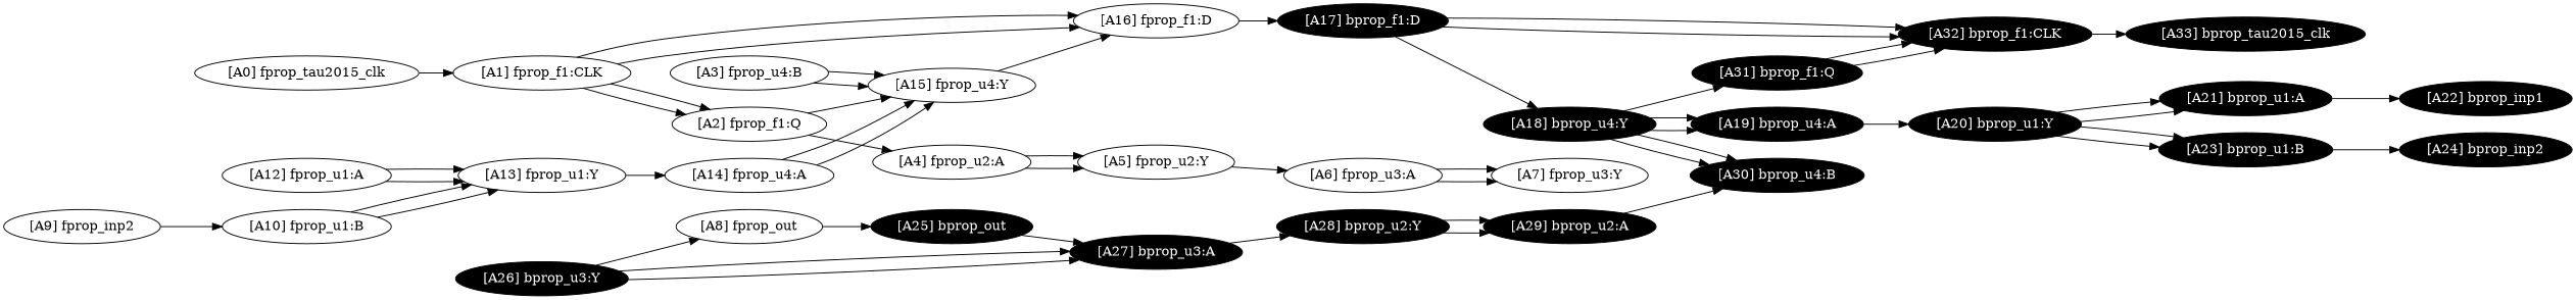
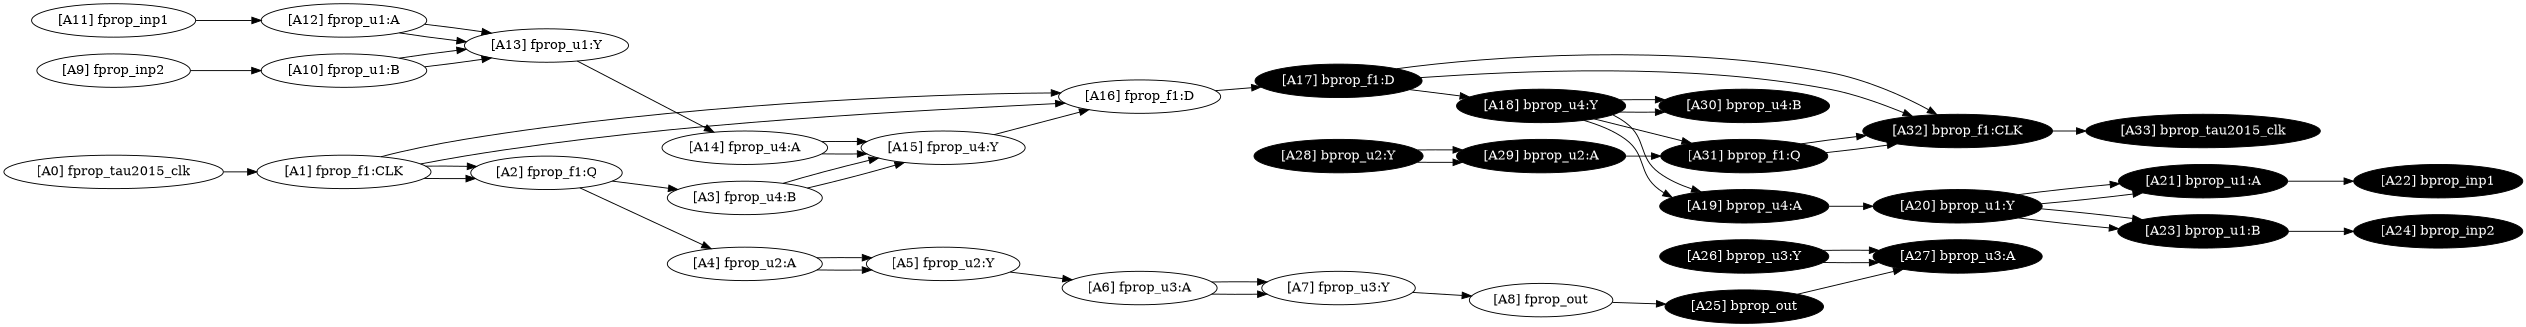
  digraph {
    rankdir=LR
    "[A33] bprop_tau2015_clk" [fillcolor=black fontcolor=white style=filled]
    "[A32] bprop_f1:CLK" [fillcolor=black fontcolor=white style=filled]
    "[A31] bprop_f1:Q" [fillcolor=black fontcolor=white style=filled]
    "[A30] bprop_u4:B" [fillcolor=black fontcolor=white style=filled]
    "[A29] bprop_u2:A" [fillcolor=black fontcolor=white style=filled]
    "[A28] bprop_u2:Y" [fillcolor=black fontcolor=white style=filled]
    "[A27] bprop_u3:A" [fillcolor=black fontcolor=white style=filled]
    "[A26] bprop_u3:Y" [fillcolor=black fontcolor=white style=filled]
    "[A25] bprop_out" [fillcolor=black fontcolor=white style=filled]
    "[A24] bprop_inp2" [fillcolor=black fontcolor=white style=filled]
    "[A23] bprop_u1:B" [fillcolor=black fontcolor=white style=filled]
    "[A22] bprop_inp1" [fillcolor=black fontcolor=white style=filled]
    "[A21] bprop_u1:A" [fillcolor=black fontcolor=white style=filled]
    "[A20] bprop_u1:Y" [fillcolor=black fontcolor=white style=filled]
    "[A19] bprop_u4:A" [fillcolor=black fontcolor=white style=filled]
    "[A18] bprop_u4:Y" [fillcolor=black fontcolor=white style=filled]
    "[A17] bprop_f1:D" [fillcolor=black fontcolor=white style=filled]
    "[A16] fprop_f1:D"
    "[A15] fprop_u4:Y"
    "[A14] fprop_u4:A"
    "[A13] fprop_u1:Y"
    "[A12] fprop_u1:A"
+   "[A11] fprop_inp1"
    "[A10] fprop_u1:B"
    "[A9] fprop_inp2"
    "[A8] fprop_out"
    "[A7] fprop_u3:Y"
    "[A6] fprop_u3:A"
    "[A5] fprop_u2:Y"
    "[A4] fprop_u2:A"
    "[A3] fprop_u4:B"
    "[A2] fprop_f1:Q"
    "[A1] fprop_f1:CLK"
    "[A0] fprop_tau2015_clk"
    "[A32] bprop_f1:CLK" -> "[A33] bprop_tau2015_clk"
    "[A31] bprop_f1:Q" -> "[A32] bprop_f1:CLK"
    "[A31] bprop_f1:Q" -> "[A32] bprop_f1:CLK"
-   "[A29] bprop_u2:A" -> "[A30] bprop_u4:B"
+   "[A29] bprop_u2:A" -> "[A31] bprop_f1:Q"
    "[A28] bprop_u2:Y" -> "[A29] bprop_u2:A"
    "[A28] bprop_u2:Y" -> "[A29] bprop_u2:A"
-   "[A27] bprop_u3:A" -> "[A28] bprop_u2:Y"
    "[A26] bprop_u3:Y" -> "[A27] bprop_u3:A"
    "[A26] bprop_u3:Y" -> "[A27] bprop_u3:A"
    "[A25] bprop_out" -> "[A27] bprop_u3:A"
    "[A23] bprop_u1:B" -> "[A24] bprop_inp2"
    "[A21] bprop_u1:A" -> "[A22] bprop_inp1"
    "[A20] bprop_u1:Y" -> "[A23] bprop_u1:B"
    "[A20] bprop_u1:Y" -> "[A23] bprop_u1:B"
    "[A20] bprop_u1:Y" -> "[A21] bprop_u1:A"
    "[A20] bprop_u1:Y" -> "[A21] bprop_u1:A"
    "[A19] bprop_u4:A" -> "[A20] bprop_u1:Y"
    "[A18] bprop_u4:Y" -> "[A31] bprop_f1:Q"
    "[A18] bprop_u4:Y" -> "[A30] bprop_u4:B"
    "[A18] bprop_u4:Y" -> "[A30] bprop_u4:B"
    "[A18] bprop_u4:Y" -> "[A19] bprop_u4:A"
    "[A18] bprop_u4:Y" -> "[A19] bprop_u4:A"
    "[A17] bprop_f1:D" -> "[A32] bprop_f1:CLK"
    "[A17] bprop_f1:D" -> "[A32] bprop_f1:CLK"
    "[A17] bprop_f1:D" -> "[A18] bprop_u4:Y"
    "[A16] fprop_f1:D" -> "[A17] bprop_f1:D"
    "[A15] fprop_u4:Y" -> "[A16] fprop_f1:D"
    "[A14] fprop_u4:A" -> "[A15] fprop_u4:Y"
    "[A14] fprop_u4:A" -> "[A15] fprop_u4:Y"
    "[A13] fprop_u1:Y" -> "[A14] fprop_u4:A"
    "[A12] fprop_u1:A" -> "[A13] fprop_u1:Y"
    "[A12] fprop_u1:A" -> "[A13] fprop_u1:Y"
+   "[A11] fprop_inp1" -> "[A12] fprop_u1:A"
    "[A10] fprop_u1:B" -> "[A13] fprop_u1:Y"
    "[A10] fprop_u1:B" -> "[A13] fprop_u1:Y"
    "[A9] fprop_inp2" -> "[A10] fprop_u1:B"
    "[A8] fprop_out" -> "[A25] bprop_out"
-   "[A26] bprop_u3:Y" -> "[A8] fprop_out"
+   "[A7] fprop_u3:Y" -> "[A8] fprop_out"
    "[A6] fprop_u3:A" -> "[A7] fprop_u3:Y"
    "[A6] fprop_u3:A" -> "[A7] fprop_u3:Y"
    "[A5] fprop_u2:Y" -> "[A6] fprop_u3:A"
    "[A4] fprop_u2:A" -> "[A5] fprop_u2:Y"
    "[A4] fprop_u2:A" -> "[A5] fprop_u2:Y"
    "[A3] fprop_u4:B" -> "[A15] fprop_u4:Y"
    "[A3] fprop_u4:B" -> "[A15] fprop_u4:Y"
    "[A2] fprop_f1:Q" -> "[A4] fprop_u2:A"
-   "[A2] fprop_f1:Q" -> "[A15] fprop_u4:Y"
+   "[A2] fprop_f1:Q" -> "[A3] fprop_u4:B"
    "[A1] fprop_f1:CLK" -> "[A16] fprop_f1:D"
    "[A1] fprop_f1:CLK" -> "[A16] fprop_f1:D"
    "[A1] fprop_f1:CLK" -> "[A2] fprop_f1:Q"
    "[A1] fprop_f1:CLK" -> "[A2] fprop_f1:Q"
    "[A0] fprop_tau2015_clk" -> "[A1] fprop_f1:CLK"
  }
